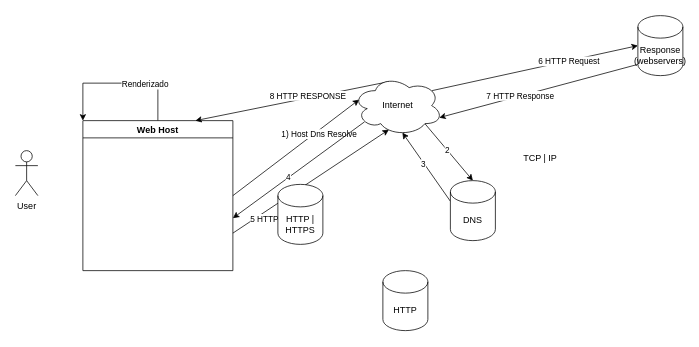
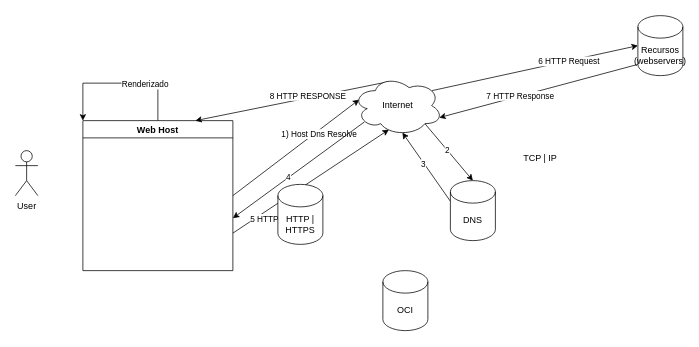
  <mxCell id="0" />
  <mxCell id="1" parent="0" />
  <mxCell id="2" value="User" style="shape=umlActor;verticalLabelPosition=bottom;verticalAlign=top;html=1;outlineConnect=0;" vertex="1" parent="1"><mxGeometry x="20" y="200" width="30" height="60" as="geometry" /></mxCell>
  <mxCell id="3" style="rounded=0;orthogonalLoop=1;jettySize=auto;html=1;exitX=1;exitY=0.5;exitDx=0;exitDy=0;entryX=0.07;entryY=0.4;entryDx=0;entryDy=0;entryPerimeter=0;" edge="1" parent="1" source="9" target="18"><mxGeometry relative="1" as="geometry" /></mxCell>
  <mxCell id="4" value="1) Host Dns Resolve" style="edgeLabel;html=1;align=center;verticalAlign=middle;resizable=0;points=[];" vertex="1" connectable="0" parent="3"><mxGeometry x="0.333" y="-3" relative="1" as="geometry"><mxPoint as="offset" /></mxGeometry></mxCell>
  <mxCell id="5" style="edgeStyle=none;rounded=0;orthogonalLoop=1;jettySize=auto;html=1;exitX=1;exitY=0.75;exitDx=0;exitDy=0;entryX=0.4;entryY=0.9;entryDx=0;entryDy=0;entryPerimeter=0;" edge="1" parent="1" source="9" target="18"><mxGeometry relative="1" as="geometry" /></mxCell>
  <mxCell id="6" value="5 HTTP REQUEST" style="edgeLabel;html=1;align=center;verticalAlign=middle;resizable=0;points=[];" vertex="1" connectable="0" parent="5"><mxGeometry x="-0.116" relative="1" as="geometry"><mxPoint x="-22" y="41" as="offset" /></mxGeometry></mxCell>
  <mxCell id="7" style="edgeStyle=orthogonalEdgeStyle;rounded=0;orthogonalLoop=1;jettySize=auto;html=1;exitX=0.5;exitY=0;exitDx=0;exitDy=0;entryX=0;entryY=0;entryDx=0;entryDy=0;" edge="1" parent="1" source="9" target="9"><mxGeometry relative="1" as="geometry"><mxPoint x="200" y="70" as="targetPoint" /><Array as="points"><mxPoint x="210" y="110" /><mxPoint x="110" y="110" /></Array></mxGeometry></mxCell>
  <mxCell id="8" value="Renderizado" style="edgeLabel;html=1;align=center;verticalAlign=middle;resizable=0;points=[];" vertex="1" connectable="0" parent="7"><mxGeometry x="-0.32" y="1" relative="1" as="geometry"><mxPoint as="offset" /></mxGeometry></mxCell>
  <mxCell id="9" value="Web Host" style="swimlane;" vertex="1" parent="1"><mxGeometry x="110" y="160" width="200" height="200" as="geometry" /></mxCell>
  <mxCell id="10" style="rounded=0;orthogonalLoop=1;jettySize=auto;html=1;exitX=0.8;exitY=0.8;exitDx=0;exitDy=0;exitPerimeter=0;entryX=0.5;entryY=0;entryDx=0;entryDy=0;entryPerimeter=0;" edge="1" parent="1" source="18" target="23"><mxGeometry relative="1" as="geometry" /></mxCell>
  <mxCell id="11" value="2" style="edgeLabel;html=1;align=center;verticalAlign=middle;resizable=0;points=[];" vertex="1" connectable="0" parent="10"><mxGeometry x="-0.076" relative="1" as="geometry"><mxPoint as="offset" /></mxGeometry></mxCell>
  <mxCell id="12" style="edgeStyle=none;rounded=0;orthogonalLoop=1;jettySize=auto;html=1;exitX=0.13;exitY=0.77;exitDx=0;exitDy=0;exitPerimeter=0;" edge="1" parent="1" source="18"><mxGeometry relative="1" as="geometry"><mxPoint x="310" y="290" as="targetPoint" /></mxGeometry></mxCell>
  <mxCell id="13" value="4" style="edgeLabel;html=1;align=center;verticalAlign=middle;resizable=0;points=[];" vertex="1" connectable="0" parent="12"><mxGeometry x="0.165" y="-1" relative="1" as="geometry"><mxPoint x="1" as="offset" /></mxGeometry></mxCell>
  <mxCell id="14" style="edgeStyle=none;rounded=0;orthogonalLoop=1;jettySize=auto;html=1;exitX=0.88;exitY=0.25;exitDx=0;exitDy=0;exitPerimeter=0;entryX=0;entryY=0.5;entryDx=0;entryDy=0;entryPerimeter=0;" edge="1" parent="1" source="18" target="26"><mxGeometry relative="1" as="geometry" /></mxCell>
  <mxCell id="15" value="6 HTTP Request" style="edgeLabel;html=1;align=center;verticalAlign=middle;resizable=0;points=[];" vertex="1" connectable="0" parent="14"><mxGeometry x="0.323" relative="1" as="geometry"><mxPoint as="offset" /></mxGeometry></mxCell>
  <mxCell id="16" style="edgeStyle=none;rounded=0;orthogonalLoop=1;jettySize=auto;html=1;exitX=0.4;exitY=0.1;exitDx=0;exitDy=0;exitPerimeter=0;entryX=0.75;entryY=0;entryDx=0;entryDy=0;" edge="1" parent="1" source="18" target="9"><mxGeometry relative="1" as="geometry" /></mxCell>
  <mxCell id="17" value="8 HTTP RESPONSE" style="edgeLabel;html=1;align=center;verticalAlign=middle;resizable=0;points=[];" vertex="1" connectable="0" parent="16"><mxGeometry x="-0.167" y="-3" relative="1" as="geometry"><mxPoint as="offset" /></mxGeometry></mxCell>
  <mxCell id="18" value="Internet" style="ellipse;shape=cloud;whiteSpace=wrap;html=1;" vertex="1" parent="1"><mxGeometry x="470" y="100" width="120" height="80" as="geometry" /></mxCell>
- <mxCell id="19" value="HTTP" style="shape=cylinder3;whiteSpace=wrap;html=1;boundedLbl=1;backgroundOutline=1;size=15;" vertex="1" parent="1"><mxGeometry x="510" y="360" width="60" height="80" as="geometry" /></mxCell>
+ <mxCell id="19" value="OCI" style="shape=cylinder3;whiteSpace=wrap;html=1;boundedLbl=1;backgroundOutline=1;size=15;" vertex="1" parent="1"><mxGeometry x="510" y="360" width="60" height="80" as="geometry" /></mxCell>
  <mxCell id="20" value="HTTP | HTTPS" style="shape=cylinder3;whiteSpace=wrap;html=1;boundedLbl=1;backgroundOutline=1;size=15;" vertex="1" parent="1"><mxGeometry x="370" y="245" width="60" height="80" as="geometry" /></mxCell>
  <mxCell id="21" style="rounded=0;orthogonalLoop=1;jettySize=auto;html=1;exitX=0;exitY=0;exitDx=0;exitDy=27.5;exitPerimeter=0;entryX=0.55;entryY=0.95;entryDx=0;entryDy=0;entryPerimeter=0;" edge="1" parent="1" source="23" target="18"><mxGeometry relative="1" as="geometry" /></mxCell>
  <mxCell id="22" value="3" style="edgeLabel;html=1;align=center;verticalAlign=middle;resizable=0;points=[];" vertex="1" connectable="0" parent="21"><mxGeometry x="0.113" y="1" relative="1" as="geometry"><mxPoint as="offset" /></mxGeometry></mxCell>
  <mxCell id="23" value="DNS" style="shape=cylinder3;whiteSpace=wrap;html=1;boundedLbl=1;backgroundOutline=1;size=15;" vertex="1" parent="1"><mxGeometry x="600" y="240" width="60" height="80" as="geometry" /></mxCell>
  <mxCell id="24" style="edgeStyle=none;rounded=0;orthogonalLoop=1;jettySize=auto;html=1;exitX=0;exitY=1;exitDx=0;exitDy=-15;exitPerimeter=0;entryX=0.96;entryY=0.7;entryDx=0;entryDy=0;entryPerimeter=0;" edge="1" parent="1" source="26" target="18"><mxGeometry relative="1" as="geometry" /></mxCell>
  <mxCell id="25" value="7 HTTP Response" style="edgeLabel;html=1;align=center;verticalAlign=middle;resizable=0;points=[];" vertex="1" connectable="0" parent="24"><mxGeometry x="0.191" y="-1" relative="1" as="geometry"><mxPoint as="offset" /></mxGeometry></mxCell>
- <mxCell id="26" value="Response (webservers)" style="shape=cylinder3;whiteSpace=wrap;html=1;boundedLbl=1;backgroundOutline=1;size=15;" vertex="1" parent="1"><mxGeometry x="850" y="20" width="60" height="80" as="geometry" /></mxCell>
+ <mxCell id="26" value="Recursos (webservers)" style="shape=cylinder3;whiteSpace=wrap;html=1;boundedLbl=1;backgroundOutline=1;size=15;" vertex="1" parent="1"><mxGeometry x="850" y="20" width="60" height="80" as="geometry" /></mxCell>
  <mxCell id="27" value="TCP | IP" style="text;html=1;strokeColor=none;fillColor=none;align=center;verticalAlign=middle;whiteSpace=wrap;rounded=0;" vertex="1" parent="1"><mxGeometry x="690" y="195" width="60" height="30" as="geometry" /></mxCell>
